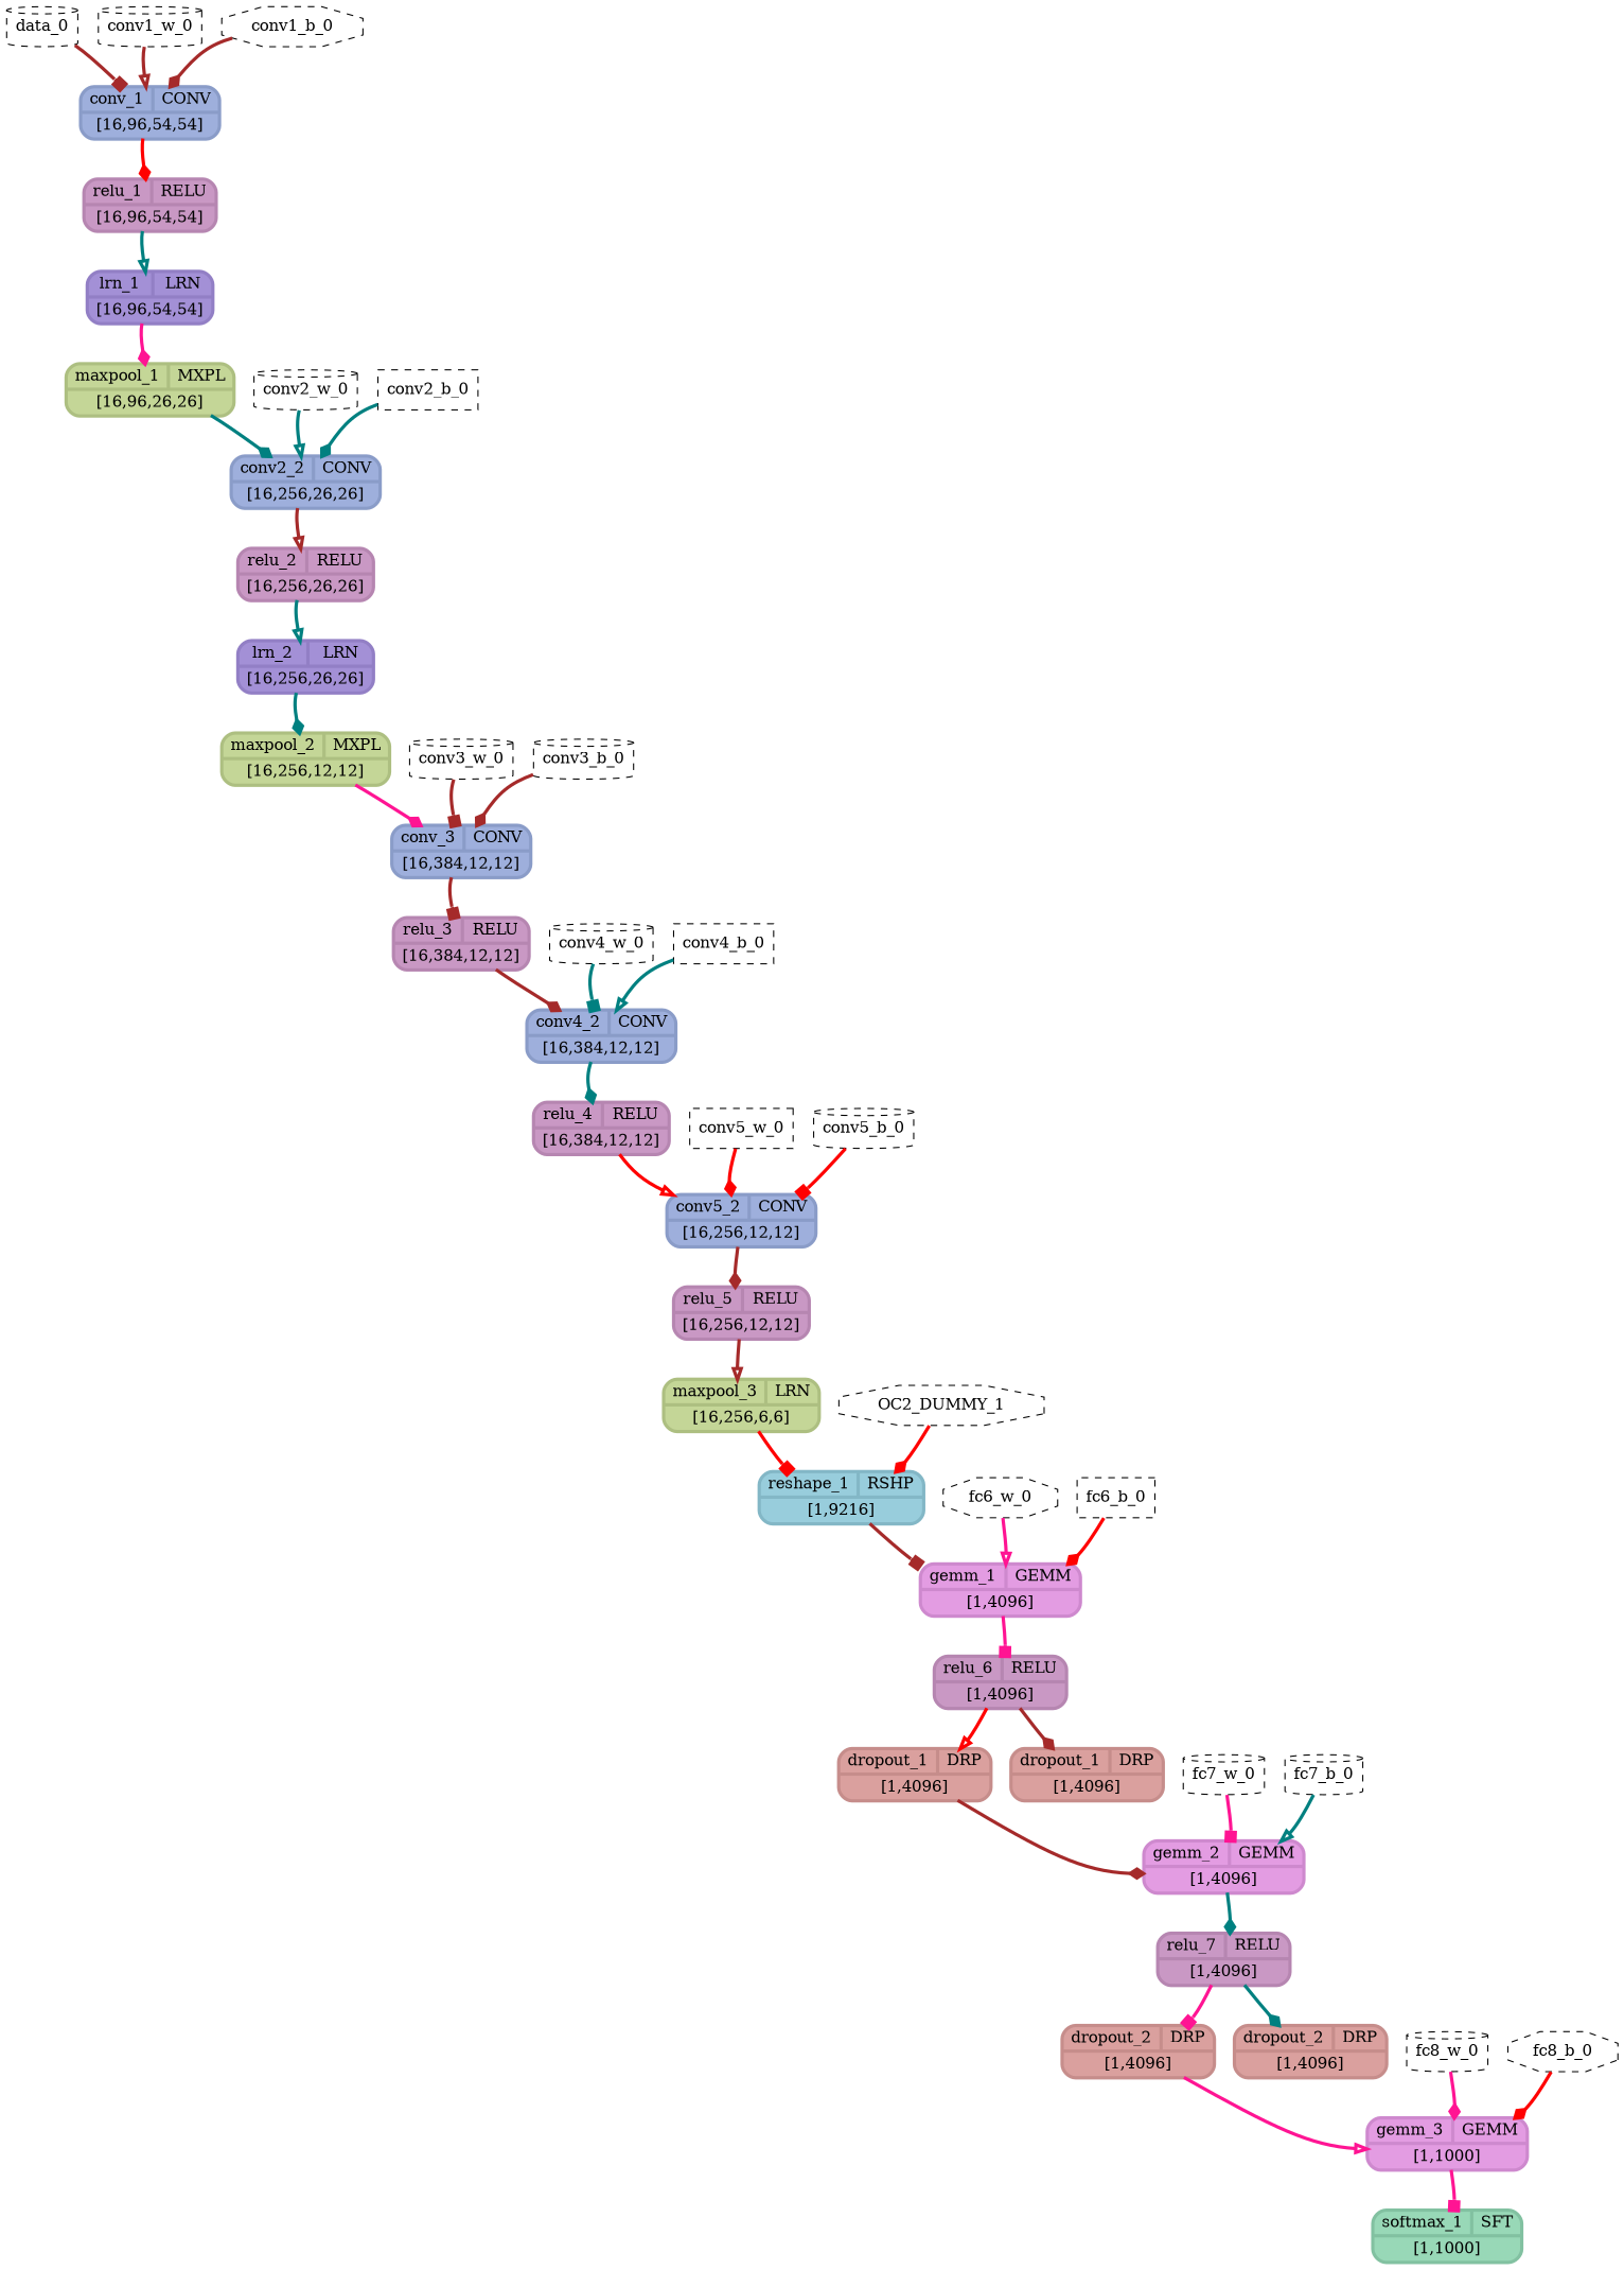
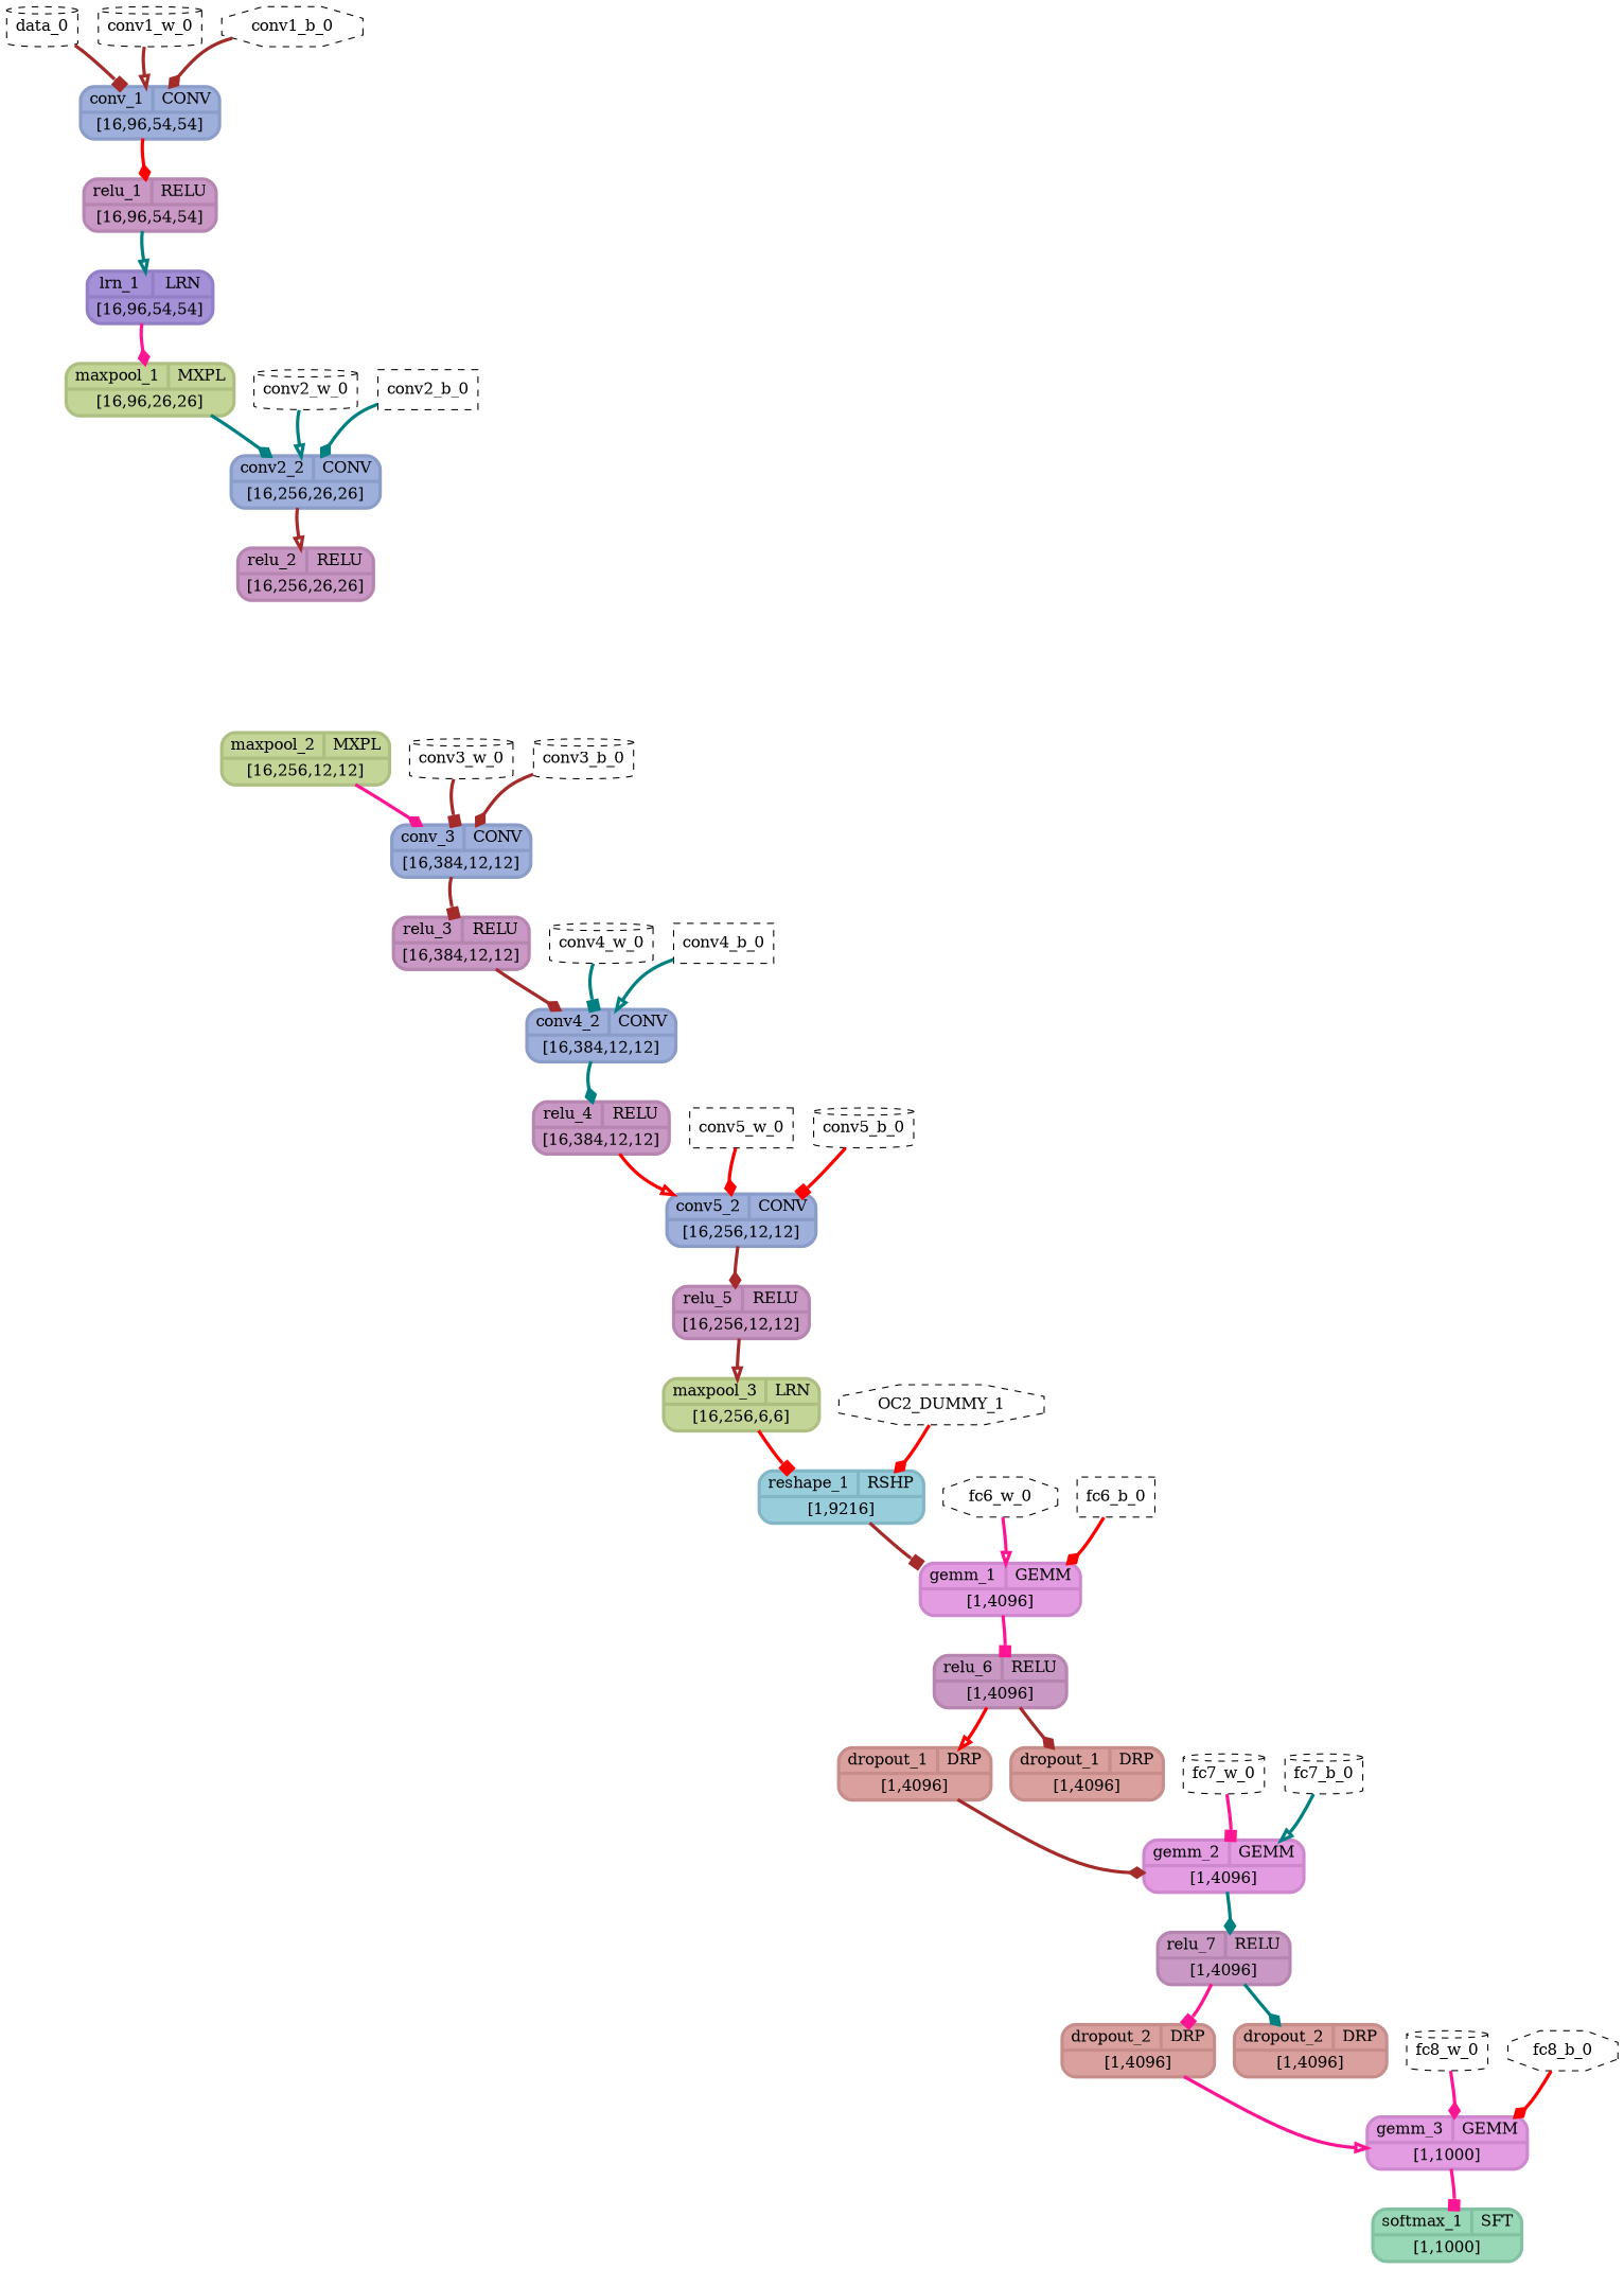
  strict digraph {
    overlap_shrink=true
    rankdir=TB
    splines=curved
    node [fillcolor=white shape=Mrecord style=filled type=constant_input fontcolor="#000000" penwidth=3]
    edge [arrowhead=diamond color=brown penwidth=3]
    n1 [label=data_0 shape=cylinder style="filled,dashed" fontcolor="" penwidth=""]
    n2 [color="#8a9cc8" fillcolor="#9eafdc" inputs="data_0;conv1_w_0;conv1_b_0" label="{ {conv_1  | CONV} | [16,96,54,54] }" outputs=conv1_1 type=Conv]
    n3 [color="#b686b1" fillcolor="#c998c4" inputs=conv1_1 label="{ {relu_1  | RELU} | [16,96,54,54] }" outputs=conv1_2 type=Relu]
    n4 [label=conv1_w_0 shape=cylinder style="filled,dashed" fontcolor="" penwidth=""]
    n5 [label=conv1_b_0 shape=octagon style="filled,dashed" fontcolor="" penwidth=""]
    n6 [color="#927fc5" fillcolor="#a390d6" inputs=conv1_2 label="{ {lrn_1  | LRN} | [16,96,54,54] }" outputs=norm1_1 type=LRN]
    n7 [color="#adbf81" fillcolor="#c4d697" inputs=norm1_1 label="{ {maxpool_1  | MXPL} | [16,96,26,26] }" outputs=pool1_1 type=MaxPool]
    n8 [color="#8a9cc8" fillcolor="#9eafdc" inputs="pool1_1;conv2_w_0;conv2_b_0" label="{ {conv2_2  | CONV} | [16,256,26,26] }" outputs=conv2_1 type=Conv]
    n9 [color="#b686b1" fillcolor="#c998c4" inputs=conv2_1 label="{ {relu_2  | RELU} | [16,256,26,26] }" outputs=conv2_2 type=Relu]
    n10 [label=conv2_w_0 shape=cylinder style="filled,dashed" fontcolor="" penwidth=""]
    n11 [label=conv2_b_0 shape=box style="filled,dashed" fontcolor="" penwidth=""]
-   n12 [color="#927fc5" fillcolor="#a390d6" inputs=conv2_2 label="{ {lrn_2  | LRN} | [16,256,26,26] }" outputs=norm2_1 type=LRN]
    n13 [color="#adbf81" fillcolor="#c4d697" inputs=norm2_1 label="{ {maxpool_2  | MXPL} | [16,256,12,12] }" outputs=pool2_1 type=MaxPool]
    n14 [color="#8a9cc8" fillcolor="#9eafdc" inputs="pool2_1;conv3_w_0;conv3_b_0" label="{ {conv_3  | CONV} | [16,384,12,12] }" outputs=conv3_1 type=Conv]
    n15 [color="#b686b1" fillcolor="#c998c4" inputs=conv3_1 label="{ {relu_3  | RELU} | [16,384,12,12] }" outputs=conv3_2 type=Relu]
    n16 [label=conv3_w_0 shape=cylinder style="filled,dashed" fontcolor="" penwidth=""]
    n17 [label=conv3_b_0 shape=cylinder style="filled,dashed" fontcolor="" penwidth=""]
    n18 [color="#8a9cc8" fillcolor="#9eafdc" inputs="conv3_2;conv4_w_0;conv4_b_0" label="{ {conv4_2  | CONV} | [16,384,12,12] }" outputs=conv4_1 type=Conv]
    n19 [color="#b686b1" fillcolor="#c998c4" inputs=conv4_1 label="{ {relu_4  | RELU} | [16,384,12,12] }" outputs=conv4_2 type=Relu]
    n20 [label=conv4_w_0 shape=cylinder style="filled,dashed" fontcolor="" penwidth=""]
    n21 [label=conv4_b_0 shape=box style="filled,dashed" fontcolor="" penwidth=""]
    n22 [color="#8a9cc8" fillcolor="#9eafdc" inputs="conv4_2;conv5_w_0;conv5_b_0" label="{ {conv5_2  | CONV} | [16,256,12,12] }" outputs=conv5_1 type=Conv]
    n23 [color="#b686b1" fillcolor="#c998c4" inputs=conv5_1 label="{ {relu_5  | RELU} | [16,256,12,12] }" outputs=conv5_2 type=Relu]
    n24 [label=conv5_w_0 shape=box style="filled,dashed" fontcolor="" penwidth=""]
    n25 [label=conv5_b_0 shape=cylinder style="filled,dashed" fontcolor="" penwidth=""]
    n26 [color="#adbf81" fillcolor="#c4d697" inputs=conv5_2 label="{ {maxpool_3  | LRN} | [16,256,6,6] }" outputs=pool5_1 type=MaxPool]
    n27 [color="#83b7c6" fillcolor="#98cddc" inputs="pool5_1;OC2_DUMMY_1" label="{ {reshape_1  | RSHP} | [1,9216] }" outputs=OC2_DUMMY_0 type=Reshape]
    n28 [color="#ce89ce" fillcolor="#e39ce2" inputs="OC2_DUMMY_0;fc6_w_0;fc6_b_0" label="{ {gemm_1  | GEMM} | [1,4096] }" outputs=fc6_1 type=Gemm]
    n29 [label=OC2_DUMMY_1 shape=octagon style="filled,dashed" fontcolor="" penwidth=""]
    n30 [color="#b686b1" fillcolor="#c998c4" inputs=fc6_1 label="{ {relu_6  | RELU} | [1,4096] }" outputs=fc6_2 type=Relu]
    n31 [label=fc6_w_0 shape=octagon style="filled,dashed" fontcolor="" penwidth=""]
    n32 [label=fc6_b_0 shape=box style="filled,dashed" fontcolor="" penwidth=""]
    n33 [color="#c68d8b" fillcolor="#daa09e" inputs=fc6_2 label="{ {dropout_1  | DRP} | [1,4096] }" outputs="fc6_3;_fc6_mask_1" type=Dropout]
    n34 [color="#c68d8b" fillcolor="#daa09e" inputs=fc6_2 label="{ {dropout_1  | DRP} | [1,4096] }" outputs="fc6_3;_fc6_mask_1" type=Dropout]
    n35 [color="#ce89ce" fillcolor="#e39ce2" inputs="fc6_3;fc7_w_0;fc7_b_0" label="{ {gemm_2  | GEMM} | [1,4096] }" outputs=fc7_1 type=Gemm]
    n36 [color="#b686b1" fillcolor="#c998c4" inputs=fc7_1 label="{ {relu_7  | RELU} | [1,4096] }" outputs=fc7_2 type=Relu]
    n37 [label=fc7_w_0 shape=cylinder style="filled,dashed" fontcolor="" penwidth=""]
    n38 [label=fc7_b_0 shape=cylinder style="filled,dashed" fontcolor="" penwidth=""]
    n39 [color="#c68d8b" fillcolor="#daa09e" inputs=fc7_2 label="{ {dropout_2  | DRP} | [1,4096] }" outputs="fc7_3;_fc7_mask_1" type=Dropout]
    n40 [color="#c68d8b" fillcolor="#daa09e" inputs=fc7_2 label="{ {dropout_2  | DRP} | [1,4096] }" outputs="fc7_3;_fc7_mask_1" type=Dropout]
    n41 [color="#ce89ce" fillcolor="#e39ce2" inputs="fc7_3;fc8_w_0;fc8_b_0" label="{ {gemm_3  | GEMM} | [1,1000] }" outputs=fc8_1 type=Gemm]
    n42 [color="#82c1a1" fillcolor="#98d8b7" inputs=fc8_1 label="{ {softmax_1  | SFT} | [1,1000] }" outputs=prob_1 type=Softmax]
    n43 [label=fc8_w_0 shape=cylinder style="filled,dashed" fontcolor="" penwidth=""]
    n44 [label=fc8_b_0 shape=octagon style="filled,dashed" fontcolor="" penwidth=""]
    n1 -> n2 [arrowhead=box]
    n2 -> n3 [color=red]
    n3 -> n6 [arrowhead=onormal color=teal]
    n4 -> n2 [arrowhead=onormal]
    n5 -> n2
    n6 -> n7 [color=deeppink]
    n7 -> n8 [color=teal]
    n8 -> n9 [arrowhead=onormal]
-   n9 -> n12 [arrowhead=onormal color=teal]
    n10 -> n8 [arrowhead=onormal color=teal]
    n11 -> n8 [color=teal]
-   n12 -> n13 [color=teal]
    n13 -> n14 [color=deeppink]
    n14 -> n15 [arrowhead=box]
    n15 -> n18
    n16 -> n14 [arrowhead=box]
    n17 -> n14
    n18 -> n19 [color=teal]
    n19 -> n22 [arrowhead=onormal color=red]
    n20 -> n18 [arrowhead=box color=teal]
    n21 -> n18 [arrowhead=onormal color=teal]
    n22 -> n23
    n23 -> n26 [arrowhead=onormal]
    n24 -> n22 [color=red]
    n25 -> n22 [arrowhead=box color=red]
    n26 -> n27 [arrowhead=box color=red]
    n27 -> n28 [arrowhead=box]
    n28 -> n30 [arrowhead=box color=deeppink]
    n29 -> n27 [color=red]
    n30 -> n33 [arrowhead=onormal color=red]
    n30 -> n34
    n31 -> n28 [arrowhead=onormal color=deeppink]
    n32 -> n28 [color=red]
    n33 -> n35
    n35 -> n36 [color=teal]
    n36 -> n39 [arrowhead=box color=deeppink]
    n36 -> n40 [color=teal]
    n37 -> n35 [arrowhead=box color=deeppink]
    n38 -> n35 [arrowhead=onormal color=teal]
    n39 -> n41 [arrowhead=onormal color=deeppink]
    n41 -> n42 [arrowhead=box color=deeppink]
    n43 -> n41 [color=deeppink]
    n44 -> n41 [color=red]
  }
